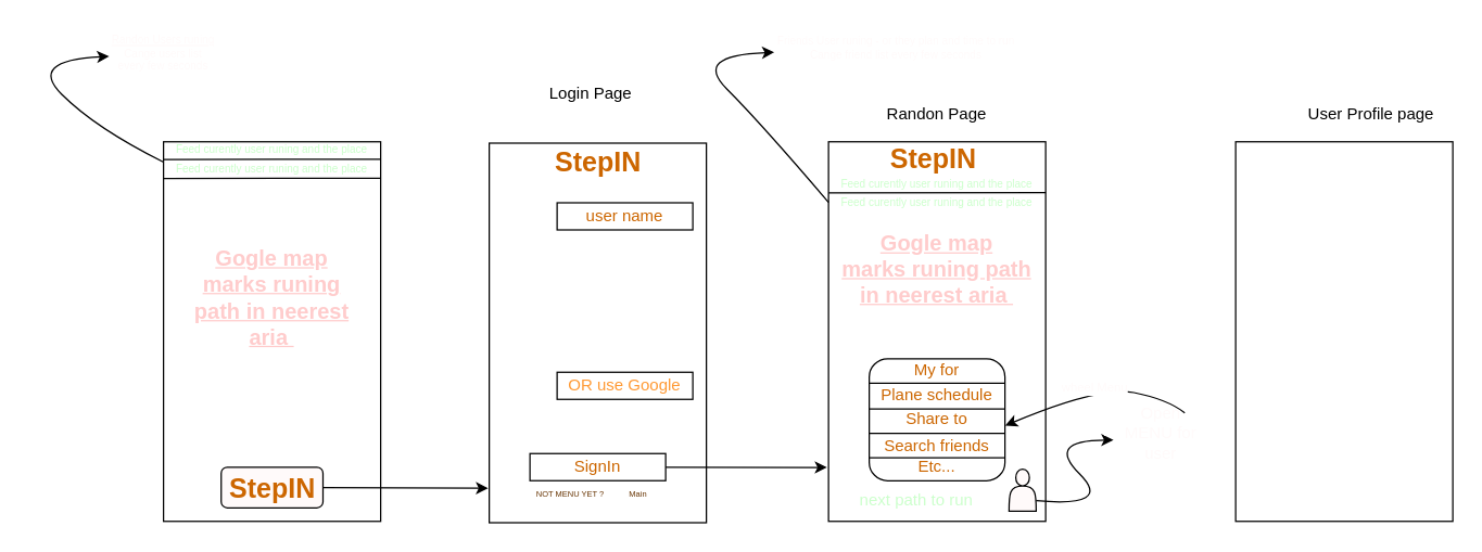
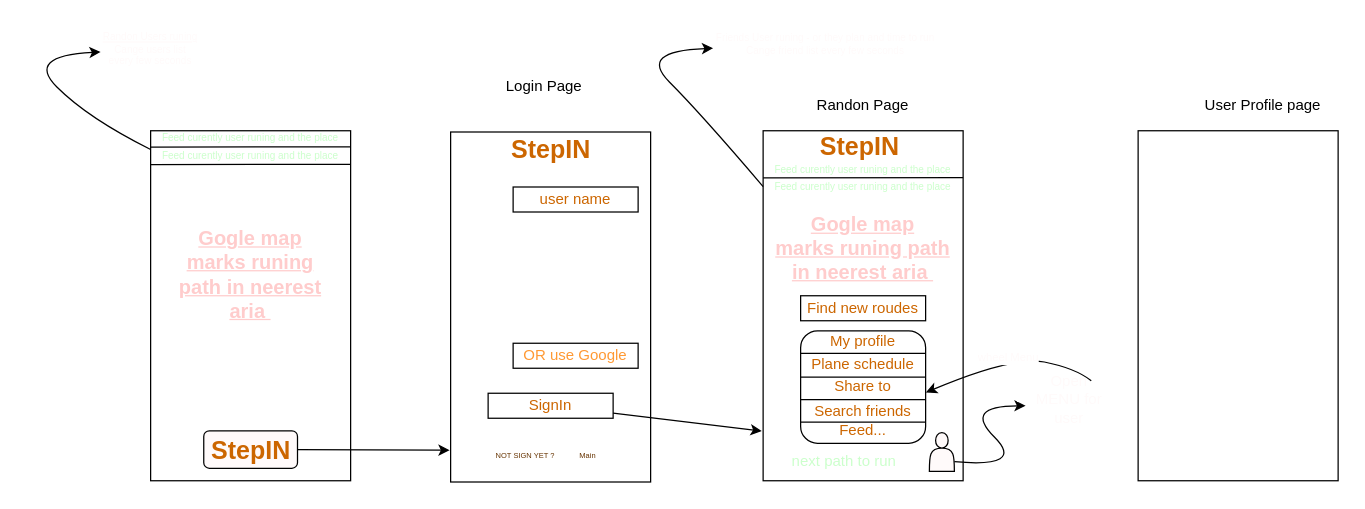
  <mxCell id="0" />
  <mxCell id="1" parent="0" />
  <mxCell id="2" value="" style="rounded=0;whiteSpace=wrap;html=1;" vertex="1" parent="1"><mxGeometry x="120" y="104" width="160" height="280" as="geometry" /></mxCell>
  <mxCell id="3" style="edgeStyle=none;html=1;entryX=-0.005;entryY=0.909;entryDx=0;entryDy=0;entryPerimeter=0;fontSize=8;fontColor=#FFCCCC;" edge="1" parent="1" source="4" target="10"><mxGeometry relative="1" as="geometry" /></mxCell>
  <mxCell id="4" value="&lt;font style=&quot;font-size: 20px&quot;&gt;StepIN&lt;/font&gt;" style="text;html=1;strokeColor=#000000;fillColor=#FFFAFA;align=center;verticalAlign=middle;whiteSpace=wrap;rounded=1;fontColor=#CC6600;fontStyle=1" vertex="1" parent="1"><mxGeometry x="162.5" y="344" width="75" height="30" as="geometry" /></mxCell>
  <mxCell id="5" value="&lt;b&gt;Gogle map&lt;br&gt;marks runing path in neerest aria&amp;nbsp;&lt;br&gt;&lt;/b&gt;" style="text;html=1;align=center;verticalAlign=middle;whiteSpace=wrap;rounded=0;fontSize=16;fontStyle=4;fontColor=#FFCCCC;" vertex="1" parent="1"><mxGeometry x="140" y="164" width="120" height="110" as="geometry" /></mxCell>
  <mxCell id="6" value="&lt;font style=&quot;font-size: 8px&quot;&gt;Feed curently user runing and the place&lt;/font&gt;" style="text;html=1;strokeColor=none;fillColor=none;align=center;verticalAlign=middle;whiteSpace=wrap;rounded=0;fontSize=8;fontColor=#CCFFCC;" vertex="1" parent="1"><mxGeometry x="120" y="105" width="160" height="10" as="geometry" /></mxCell>
  <mxCell id="7" value="" style="endArrow=none;html=1;fontSize=8;fontColor=#FFFAFA;entryX=1;entryY=0.121;entryDx=0;entryDy=0;entryPerimeter=0;" edge="1" parent="1"><mxGeometry width="50" height="50" relative="1" as="geometry"><mxPoint x="120" y="117" as="sourcePoint" /><mxPoint x="280" y="116.88" as="targetPoint" /></mxGeometry></mxCell>
  <mxCell id="8" value="&lt;font style=&quot;font-size: 8px&quot;&gt;Feed curently user runing and the place&lt;/font&gt;" style="text;html=1;strokeColor=none;fillColor=none;align=center;verticalAlign=middle;whiteSpace=wrap;rounded=0;fontSize=8;fontColor=#CCFFCC;" vertex="1" parent="1"><mxGeometry x="120" y="119" width="160" height="10" as="geometry" /></mxCell>
  <mxCell id="9" value="" style="endArrow=none;html=1;fontSize=8;fontColor=#FFFAFA;entryX=1;entryY=0.121;entryDx=0;entryDy=0;entryPerimeter=0;" edge="1" parent="1"><mxGeometry width="50" height="50" relative="1" as="geometry"><mxPoint x="120" y="131" as="sourcePoint" /><mxPoint x="280" y="130.88" as="targetPoint" /></mxGeometry></mxCell>
  <mxCell id="10" value="" style="rounded=0;whiteSpace=wrap;html=1;" vertex="1" parent="1"><mxGeometry x="360" y="105" width="160" height="280" as="geometry" /></mxCell>
  <mxCell id="11" value="user name" style="text;html=1;strokeColor=default;fillColor=none;align=center;verticalAlign=middle;whiteSpace=wrap;rounded=0;fontSize=12;fontColor=#CC6600;" vertex="1" parent="1"><mxGeometry x="410" y="149" width="100" height="20" as="geometry" /></mxCell>
  <mxCell id="12" style="edgeStyle=none;html=1;entryX=-0.007;entryY=0.858;entryDx=0;entryDy=0;entryPerimeter=0;fontSize=8;fontColor=#FFCCCC;" edge="1" parent="1" source="13" target="20"><mxGeometry relative="1" as="geometry" /></mxCell>
- <mxCell id="13" value="SignIn" style="text;html=1;strokeColor=default;fillColor=none;align=center;verticalAlign=middle;whiteSpace=wrap;rounded=0;fontSize=12;fontColor=#CC6600;" vertex="1" parent="1"><mxGeometry x="390" y="334" width="100" height="20" as="geometry" /></mxCell>
- <mxCell id="14" value="NOT MENU YET ?" style="text;html=1;strokeColor=none;fillColor=none;align=center;verticalAlign=middle;whiteSpace=wrap;rounded=0;fontSize=6;fontColor=#663300;" vertex="1" parent="1"><mxGeometry x="390" y="359" width="60" height="10" as="geometry" /></mxCell>
+ <mxCell id="13" value="SignIn" style="text;html=1;strokeColor=default;fillColor=none;align=center;verticalAlign=middle;whiteSpace=wrap;rounded=0;fontSize=12;fontColor=#CC6600;" vertex="1" parent="1"><mxGeometry x="390" y="314" width="100" height="20" as="geometry" /></mxCell>
+ <mxCell id="14" value="NOT SIGN YET ?" style="text;html=1;strokeColor=none;fillColor=none;align=center;verticalAlign=middle;whiteSpace=wrap;rounded=0;fontSize=6;fontColor=#663300;" vertex="1" parent="1"><mxGeometry x="390" y="359" width="60" height="10" as="geometry" /></mxCell>
  <mxCell id="15" value="Main" style="text;html=1;strokeColor=none;fillColor=none;align=center;verticalAlign=middle;whiteSpace=wrap;rounded=0;fontSize=6;fontColor=#663300;" vertex="1" parent="1"><mxGeometry x="450" y="359" width="40" height="10" as="geometry" /></mxCell>
  <mxCell id="16" value="OR use Google" style="text;html=1;strokeColor=default;fillColor=none;align=center;verticalAlign=middle;whiteSpace=wrap;rounded=0;fontSize=12;fontColor=#FF9933;" vertex="1" parent="1"><mxGeometry x="410" y="274" width="100" height="20" as="geometry" /></mxCell>
  <mxCell id="17" value="Login Page" style="text;html=1;strokeColor=none;fillColor=none;align=center;verticalAlign=middle;whiteSpace=wrap;rounded=0;" vertex="1" parent="1"><mxGeometry x="385" y="59" width="100" height="20" as="geometry" /></mxCell>
  <mxCell id="18" value="" style="curved=1;endArrow=classic;html=1;fontSize=6;fontColor=#FFCCCC;exitX=0;exitY=0;exitDx=0;exitDy=0;" edge="1" parent="1" source="8" target="19"><mxGeometry width="50" height="50" relative="1" as="geometry"><mxPoint x="130" y="124" as="sourcePoint" /><mxPoint x="80" y="24" as="targetPoint" /><Array as="points"><mxPoint x="70" y="94" /><mxPoint x="20" y="44" /></Array></mxGeometry></mxCell>
  <mxCell id="19" value="&lt;u style=&quot;font-size: 8px;&quot;&gt;Randon Users runing&lt;/u&gt;&lt;br style=&quot;font-size: 8px;&quot;&gt;Cange users list every few seconds" style="text;html=1;strokeColor=none;fillColor=none;align=center;verticalAlign=middle;whiteSpace=wrap;rounded=0;fontSize=8;fontColor=#FFFAFA;" vertex="1" parent="1"><mxGeometry x="80" y="24" width="80" height="30" as="geometry" /></mxCell>
  <mxCell id="20" value="" style="rounded=0;whiteSpace=wrap;html=1;" vertex="1" parent="1"><mxGeometry x="610" y="104" width="160" height="280" as="geometry" /></mxCell>
  <mxCell id="21" value="Randon Page" style="text;html=1;strokeColor=none;fillColor=none;align=center;verticalAlign=middle;whiteSpace=wrap;rounded=0;" vertex="1" parent="1"><mxGeometry x="640" y="74" width="100" height="20" as="geometry" /></mxCell>
  <mxCell id="22" value="" style="shape=actor;whiteSpace=wrap;html=1;rounded=1;fontSize=8;fontColor=#FFCCCC;strokeColor=default;fillColor=#FFFAFA;" vertex="1" parent="1"><mxGeometry x="743" y="345.5" width="20" height="31" as="geometry" /></mxCell>
  <mxCell id="23" value="&lt;b&gt;Gogle map&lt;br&gt;marks runing path in neerest aria&amp;nbsp;&lt;br&gt;&lt;/b&gt;" style="text;html=1;align=center;verticalAlign=middle;whiteSpace=wrap;rounded=0;fontSize=16;fontStyle=4;fontColor=#FFCCCC;" vertex="1" parent="1"><mxGeometry x="610" y="163" width="160" height="70" as="geometry" /></mxCell>
  <mxCell id="24" value="&lt;font style=&quot;font-size: 8px&quot;&gt;Feed curently user runing and the place&lt;/font&gt;" style="text;html=1;strokeColor=none;fillColor=none;align=center;verticalAlign=middle;whiteSpace=wrap;rounded=0;fontSize=8;fontColor=#CCFFCC;" vertex="1" parent="1"><mxGeometry x="610" y="129.64" width="160" height="10" as="geometry" /></mxCell>
  <mxCell id="25" value="" style="endArrow=none;html=1;fontSize=8;fontColor=#FFFAFA;entryX=1;entryY=0.121;entryDx=0;entryDy=0;entryPerimeter=0;" edge="1" parent="1"><mxGeometry width="50" height="50" relative="1" as="geometry"><mxPoint x="610" y="141.64" as="sourcePoint" /><mxPoint x="770" y="141.52" as="targetPoint" /></mxGeometry></mxCell>
  <mxCell id="26" value="&lt;font style=&quot;font-size: 8px&quot;&gt;Feed curently user runing and the place&lt;/font&gt;" style="text;html=1;strokeColor=none;fillColor=none;align=center;verticalAlign=middle;whiteSpace=wrap;rounded=0;fontSize=8;fontColor=#CCFFCC;" vertex="1" parent="1"><mxGeometry x="610" y="143.64" width="160" height="10" as="geometry" /></mxCell>
  <mxCell id="27" value="" style="curved=1;endArrow=classic;html=1;fontSize=6;fontColor=#FFCCCC;exitX=0;exitY=0.5;exitDx=0;exitDy=0;" edge="1" target="28" parent="1" source="26"><mxGeometry width="50" height="50" relative="1" as="geometry"><mxPoint x="610" y="115" as="sourcePoint" /><mxPoint x="570" y="20" as="targetPoint" /><Array as="points"><mxPoint x="560" y="90" /><mxPoint x="510" y="40" /></Array></mxGeometry></mxCell>
  <mxCell id="28" value="&lt;span style=&quot;font-size: 8px&quot;&gt;Friends User runing -&amp;nbsp;&lt;/span&gt;or they plan and time to run&lt;br style=&quot;font-size: 8px&quot;&gt;Cange friend list every few seconds" style="text;html=1;strokeColor=none;fillColor=none;align=center;verticalAlign=middle;whiteSpace=wrap;rounded=0;fontSize=8;fontColor=#FFFAFA;" vertex="1" parent="1"><mxGeometry x="570" y="20" width="180" height="30" as="geometry" /></mxCell>
  <mxCell id="29" value="&lt;font style=&quot;font-size: 12px;&quot;&gt;next path to run&lt;/font&gt;" style="text;html=1;strokeColor=none;fillColor=none;align=center;verticalAlign=middle;whiteSpace=wrap;rounded=0;fontSize=12;fontColor=#CCFFCC;" vertex="1" parent="1"><mxGeometry x="610" y="364" width="130" height="10" as="geometry" /></mxCell>
  <mxCell id="30" value="" style="curved=1;endArrow=classic;html=1;fontSize=12;fontColor=#FFFAFA;exitX=1;exitY=0.75;exitDx=0;exitDy=0;" edge="1" parent="1" source="22"><mxGeometry width="50" height="50" relative="1" as="geometry"><mxPoint x="770" y="374" as="sourcePoint" /><mxPoint x="820" y="324" as="targetPoint" /><Array as="points"><mxPoint x="820" y="374" /><mxPoint x="770" y="324" /></Array></mxGeometry></mxCell>
+ <mxCell id="31" value="Find new roudes" style="text;html=1;strokeColor=default;fillColor=none;align=center;verticalAlign=middle;whiteSpace=wrap;rounded=0;fontSize=12;fontColor=#CC6600;" vertex="1" parent="1"><mxGeometry x="640" y="236" width="100" height="20" as="geometry" /></mxCell>
  <mxCell id="32" value="Open MENU for user" style="text;html=1;strokeColor=none;fillColor=none;align=center;verticalAlign=middle;whiteSpace=wrap;rounded=0;fontSize=12;fontColor=#FFFAFA;" vertex="1" parent="1"><mxGeometry x="820" y="304" width="70" height="30" as="geometry" /></mxCell>
  <mxCell id="33" value="" style="rounded=1;whiteSpace=wrap;html=1;fontSize=12;" vertex="1" parent="1"><mxGeometry x="640" y="264" width="100" height="90" as="geometry" /></mxCell>
  <mxCell id="34" value="wheel Menu" style="curved=1;endArrow=classic;html=1;fontSize=9;fontColor=#FFFAFA;exitX=0.75;exitY=0;exitDx=0;exitDy=0;entryX=1.002;entryY=0.548;entryDx=0;entryDy=0;entryPerimeter=0;" edge="1" parent="1" source="32" target="33"><mxGeometry width="50" height="50" relative="1" as="geometry"><mxPoint x="810" y="294" as="sourcePoint" /><mxPoint x="860" y="244" as="targetPoint" /><Array as="points"><mxPoint x="860" y="294" /><mxPoint x="810" y="284" /></Array></mxGeometry></mxCell>
  <mxCell id="35" value="" style="endArrow=none;html=1;fontSize=12;fontColor=#333333;" edge="1" parent="1"><mxGeometry width="50" height="50" relative="1" as="geometry"><mxPoint x="640" y="282" as="sourcePoint" /><mxPoint x="740" y="282" as="targetPoint" /></mxGeometry></mxCell>
  <mxCell id="36" value="" style="endArrow=none;html=1;fontSize=12;fontColor=#333333;" edge="1" parent="1"><mxGeometry width="50" height="50" relative="1" as="geometry"><mxPoint x="640" y="301" as="sourcePoint" /><mxPoint x="740" y="301" as="targetPoint" /></mxGeometry></mxCell>
  <mxCell id="37" value="" style="endArrow=none;html=1;fontSize=12;fontColor=#333333;" edge="1" parent="1"><mxGeometry width="50" height="50" relative="1" as="geometry"><mxPoint x="640" y="319" as="sourcePoint" /><mxPoint x="740" y="319" as="targetPoint" /></mxGeometry></mxCell>
  <mxCell id="38" value="" style="endArrow=none;html=1;fontSize=12;fontColor=#333333;" edge="1" parent="1"><mxGeometry width="50" height="50" relative="1" as="geometry"><mxPoint x="640" y="337" as="sourcePoint" /><mxPoint x="740" y="337" as="targetPoint" /></mxGeometry></mxCell>
- <mxCell id="39" value="My for" style="text;html=1;strokeColor=none;fillColor=none;align=center;verticalAlign=middle;whiteSpace=wrap;rounded=0;fontSize=12;fontColor=#CC6600;" vertex="1" parent="1"><mxGeometry x="650" y="268" width="80" height="10" as="geometry" /></mxCell>
+ <mxCell id="39" value="My profile" style="text;html=1;strokeColor=none;fillColor=none;align=center;verticalAlign=middle;whiteSpace=wrap;rounded=0;fontSize=12;fontColor=#CC6600;" vertex="1" parent="1"><mxGeometry x="650" y="268" width="80" height="10" as="geometry" /></mxCell>
  <mxCell id="40" value="Plane schedule" style="text;html=1;strokeColor=none;fillColor=none;align=center;verticalAlign=middle;whiteSpace=wrap;rounded=0;fontSize=12;fontColor=#CC6600;" vertex="1" parent="1"><mxGeometry x="640" y="286" width="100" height="10" as="geometry" /></mxCell>
  <mxCell id="41" value="Share to" style="text;html=1;strokeColor=none;fillColor=none;align=center;verticalAlign=middle;whiteSpace=wrap;rounded=0;fontSize=12;fontColor=#CC6600;" vertex="1" parent="1"><mxGeometry x="640" y="304" width="100" height="10" as="geometry" /></mxCell>
  <mxCell id="42" value="Search friends" style="text;html=1;strokeColor=none;fillColor=none;align=center;verticalAlign=middle;whiteSpace=wrap;rounded=0;fontSize=12;fontColor=#CC6600;" vertex="1" parent="1"><mxGeometry x="640" y="324" width="100" height="10" as="geometry" /></mxCell>
- <mxCell id="43" value="Etc..." style="text;html=1;strokeColor=none;fillColor=none;align=center;verticalAlign=middle;whiteSpace=wrap;rounded=0;fontSize=12;fontColor=#CC6600;" vertex="1" parent="1"><mxGeometry x="640" y="339" width="100" height="10" as="geometry" /></mxCell>
+ <mxCell id="43" value="Feed..." style="text;html=1;strokeColor=none;fillColor=none;align=center;verticalAlign=middle;whiteSpace=wrap;rounded=0;fontSize=12;fontColor=#CC6600;" vertex="1" parent="1"><mxGeometry x="640" y="339" width="100" height="10" as="geometry" /></mxCell>
  <mxCell id="44" value="" style="rounded=0;whiteSpace=wrap;html=1;" vertex="1" parent="1"><mxGeometry x="910" y="104" width="160" height="280" as="geometry" /></mxCell>
  <mxCell id="45" value="User Profile page" style="text;html=1;strokeColor=none;fillColor=none;align=center;verticalAlign=middle;whiteSpace=wrap;rounded=0;" vertex="1" parent="1"><mxGeometry x="960" y="74" width="100" height="20" as="geometry" /></mxCell>
  <mxCell id="46" value="&lt;font style=&quot;font-size: 20px&quot;&gt;StepIN&lt;/font&gt;" style="text;html=1;strokeColor=none;fillColor=none;align=center;verticalAlign=middle;whiteSpace=wrap;rounded=1;fontColor=#CC6600;fontStyle=1" vertex="1" parent="1"><mxGeometry x="402.5" y="103" width="75" height="30" as="geometry" /></mxCell>
  <mxCell id="47" value="&lt;font style=&quot;font-size: 20px&quot;&gt;StepIN&lt;/font&gt;" style="text;html=1;strokeColor=none;fillColor=none;align=center;verticalAlign=middle;whiteSpace=wrap;rounded=1;fontColor=#CC6600;fontStyle=1" vertex="1" parent="1"><mxGeometry x="650" y="101" width="75" height="30" as="geometry" /></mxCell>
